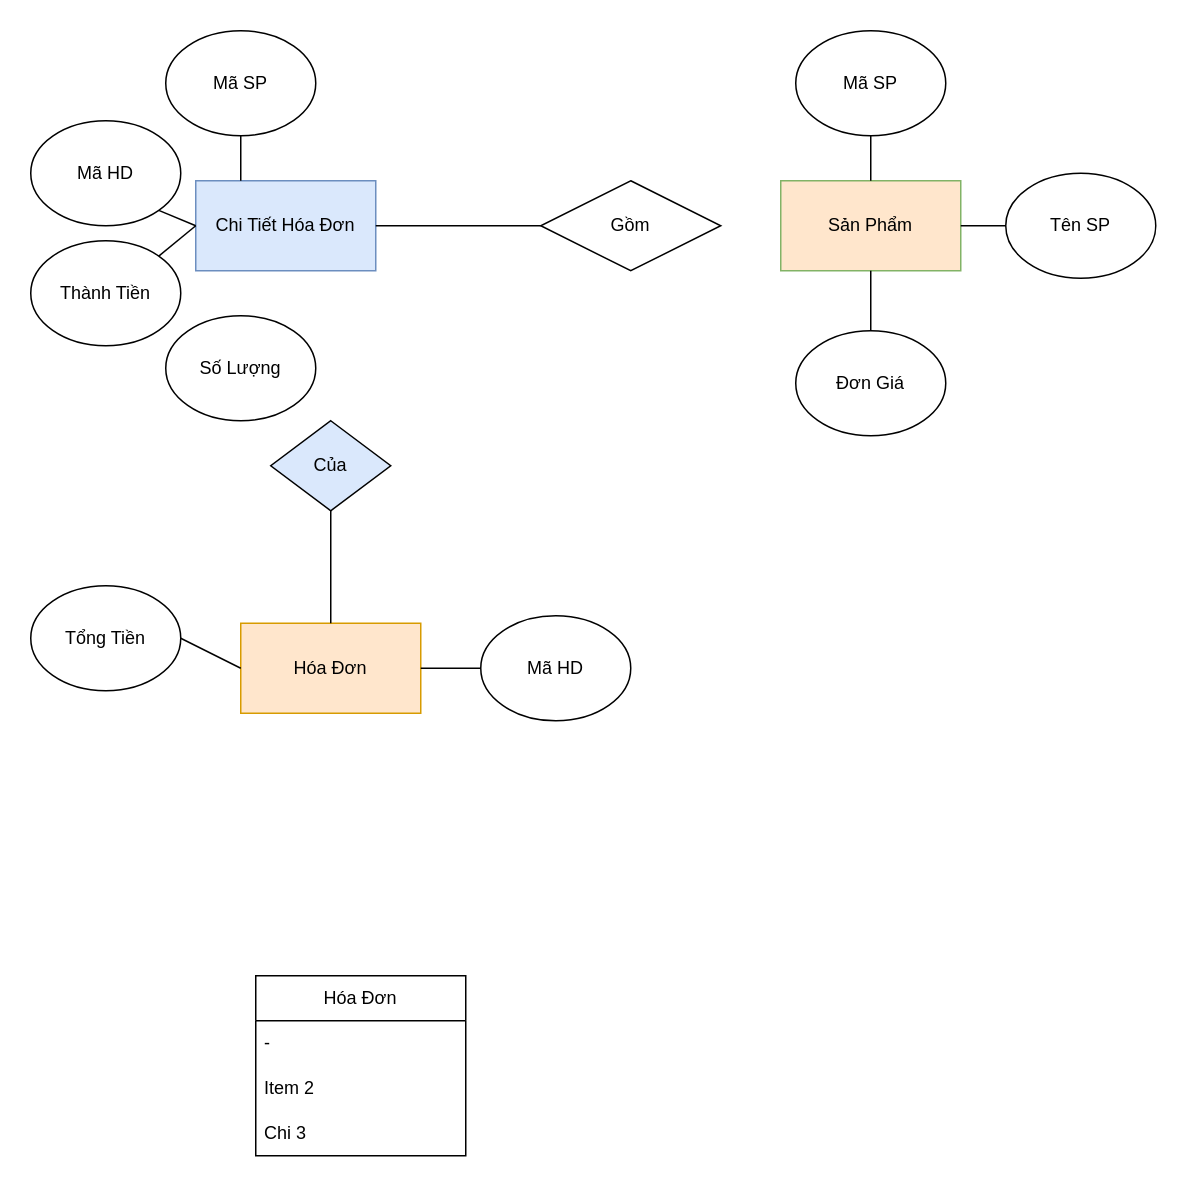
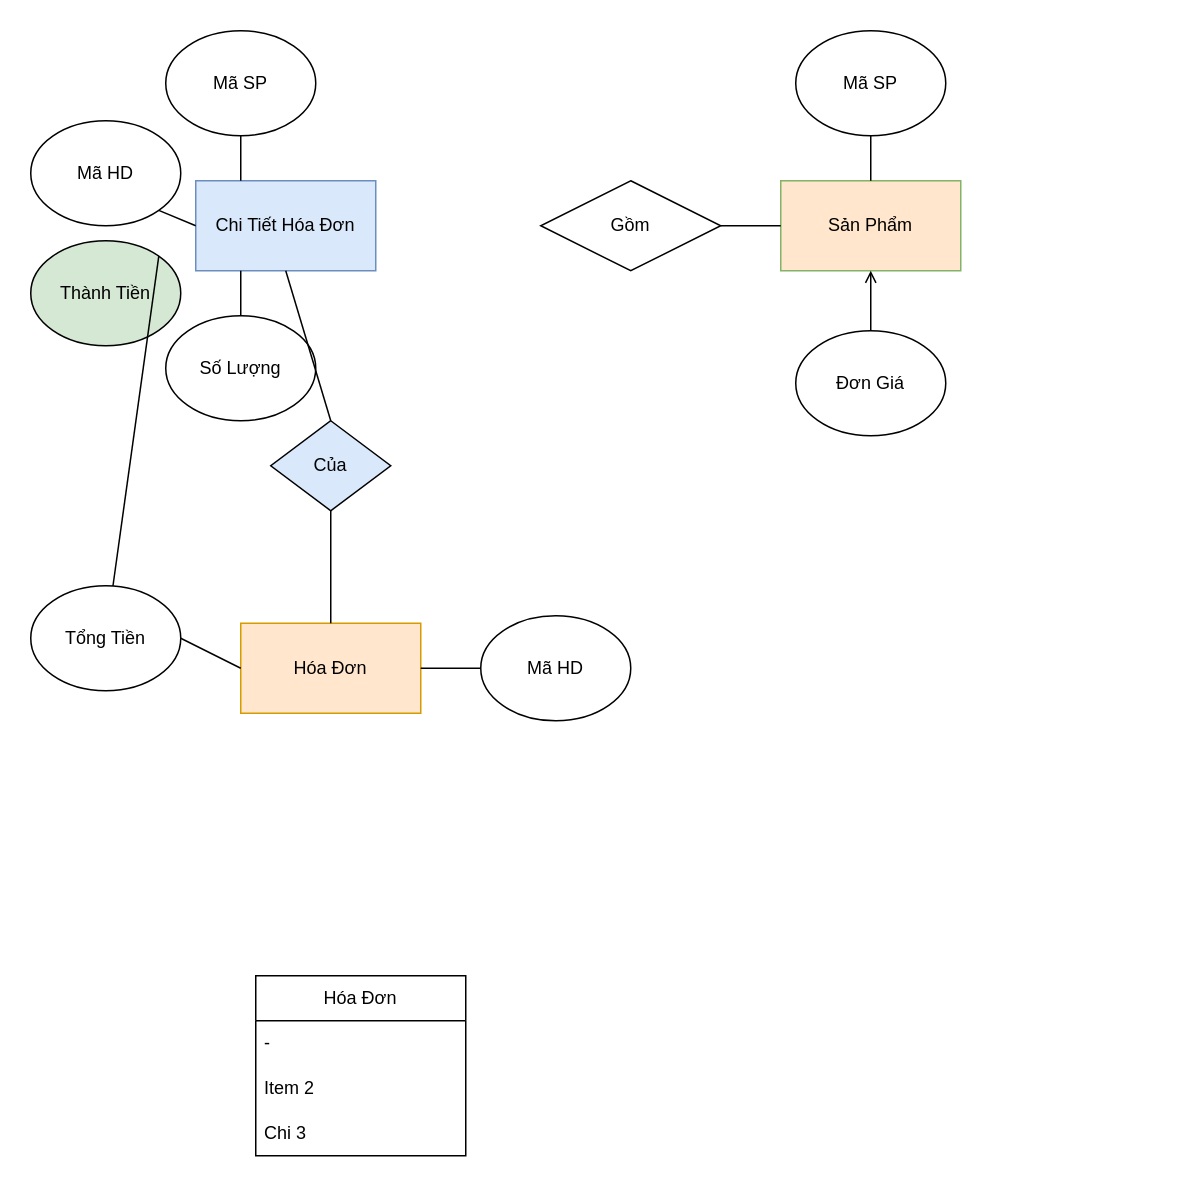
  <mxCell id="0" />
  <mxCell id="1" parent="0" />
  <mxCell id="2" value="Hóa Đơn" style="rounded=0;whiteSpace=wrap;html=1;fillColor=#ffe6cc;strokeColor=#d79b00;" vertex="1" parent="1"><mxGeometry x="160" y="415" width="120" height="60" as="geometry" /></mxCell>
  <mxCell id="3" value="Chi Tiết Hóa Đơn" style="rounded=0;whiteSpace=wrap;html=1;fillColor=#dae8fc;strokeColor=#6c8ebf;" vertex="1" parent="1"><mxGeometry x="130" y="120" width="120" height="60" as="geometry" /></mxCell>
  <mxCell id="4" value="Sản Phẩm" style="rounded=0;whiteSpace=wrap;html=1;fillColor=#ffe6cc;strokeColor=#82b366;" vertex="1" parent="1"><mxGeometry x="520" y="120" width="120" height="60" as="geometry" /></mxCell>
  <mxCell id="5" value="Mã HD" style="ellipse;whiteSpace=wrap;html=1;" vertex="1" parent="1"><mxGeometry x="320" y="410" width="100" height="70" as="geometry" /></mxCell>
  <mxCell id="6" value="Mã HD" style="ellipse;whiteSpace=wrap;html=1;" vertex="1" parent="1"><mxGeometry x="20" y="80" width="100" height="70" as="geometry" /></mxCell>
  <mxCell id="7" value="Mã SP" style="ellipse;whiteSpace=wrap;html=1;" vertex="1" parent="1"><mxGeometry x="110" y="20" width="100" height="70" as="geometry" /></mxCell>
  <mxCell id="8" value="Số Lượng" style="ellipse;whiteSpace=wrap;html=1;" vertex="1" parent="1"><mxGeometry x="110" y="210" width="100" height="70" as="geometry" /></mxCell>
  <mxCell id="9" value="Đơn Giá" style="ellipse;whiteSpace=wrap;html=1;" vertex="1" parent="1"><mxGeometry x="530" y="220" width="100" height="70" as="geometry" /></mxCell>
  <mxCell id="10" value="Tổng Tiền" style="ellipse;whiteSpace=wrap;html=1;" vertex="1" parent="1"><mxGeometry x="20" y="390" width="100" height="70" as="geometry" /></mxCell>
- <mxCell id="11" value="Thành Tiền" style="ellipse;whiteSpace=wrap;html=1;" vertex="1" parent="1"><mxGeometry x="20" y="160" width="100" height="70" as="geometry" /></mxCell>
+ <mxCell id="11" value="Thành Tiền" style="ellipse;whiteSpace=wrap;html=1;fillColor=#d5e8d4;" vertex="1" parent="1"><mxGeometry x="20" y="160" width="100" height="70" as="geometry" /></mxCell>
  <mxCell id="12" value="Mã SP" style="ellipse;whiteSpace=wrap;html=1;" vertex="1" parent="1"><mxGeometry x="530" y="20" width="100" height="70" as="geometry" /></mxCell>
- <mxCell id="13" value="Tên SP" style="ellipse;whiteSpace=wrap;html=1;" vertex="1" parent="1"><mxGeometry x="670" y="115" width="100" height="70" as="geometry" /></mxCell>
  <mxCell id="14" value="" style="endArrow=none;html=1;rounded=0;entryX=0;entryY=0.5;entryDx=0;entryDy=0;exitX=1;exitY=0.5;exitDx=0;exitDy=0;" edge="1" parent="1" source="10" target="2"><mxGeometry width="50" height="50" relative="1" as="geometry"><mxPoint x="-190" y="560" as="sourcePoint" /><mxPoint x="-140" y="510" as="targetPoint" /></mxGeometry></mxCell>
  <mxCell id="15" value="" style="endArrow=none;html=1;rounded=0;entryX=0;entryY=0.5;entryDx=0;entryDy=0;exitX=1;exitY=0.5;exitDx=0;exitDy=0;" edge="1" parent="1" source="2" target="5"><mxGeometry width="50" height="50" relative="1" as="geometry"><mxPoint x="-50" y="560" as="sourcePoint" /><mxPoint x="0" y="510" as="targetPoint" /></mxGeometry></mxCell>
+ <mxCell id="16" value="" style="endArrow=none;html=1;rounded=0;entryX=0.5;entryY=1;entryDx=0;entryDy=0;exitX=0.5;exitY=0;exitDx=0;exitDy=0;" edge="1" parent="1" source="17" target="3"><mxGeometry width="50" height="50" relative="1" as="geometry"><mxPoint x="220" y="280" as="sourcePoint" /><mxPoint x="270" y="300" as="targetPoint" /></mxGeometry></mxCell>
  <mxCell id="17" value="Của" style="rhombus;whiteSpace=wrap;html=1;fillColor=#dae8fc;" vertex="1" parent="1"><mxGeometry x="180" y="280" width="80" height="60" as="geometry" /></mxCell>
  <mxCell id="18" value="" style="endArrow=none;html=1;rounded=0;entryX=0.5;entryY=1;entryDx=0;entryDy=0;exitX=0.5;exitY=0;exitDx=0;exitDy=0;" edge="1" parent="1" source="2" target="17"><mxGeometry width="50" height="50" relative="1" as="geometry"><mxPoint x="-20" y="400" as="sourcePoint" /><mxPoint x="30" y="350" as="targetPoint" /></mxGeometry></mxCell>
  <mxCell id="19" value="Gồm" style="rhombus;whiteSpace=wrap;html=1;" vertex="1" parent="1"><mxGeometry x="360" y="120" width="120" height="60" as="geometry" /></mxCell>
- <mxCell id="20" value="" style="endArrow=none;html=1;rounded=0;entryX=0;entryY=0.5;entryDx=0;entryDy=0;exitX=1;exitY=0.5;exitDx=0;exitDy=0;" edge="1" parent="1" source="3" target="19"><mxGeometry width="50" height="50" relative="1" as="geometry"><mxPoint x="380" y="290" as="sourcePoint" /><mxPoint x="430" y="240" as="targetPoint" /></mxGeometry></mxCell>
- <mxCell id="22" value="" style="endArrow=none;html=1;rounded=0;entryX=0;entryY=0.5;entryDx=0;entryDy=0;exitX=1;exitY=0.5;exitDx=0;exitDy=0;" edge="1" parent="1" source="4" target="13"><mxGeometry width="50" height="50" relative="1" as="geometry"><mxPoint x="690" y="320" as="sourcePoint" /><mxPoint x="740" y="270" as="targetPoint" /></mxGeometry></mxCell>
- <mxCell id="23" value="" style="endArrow=none;html=1;rounded=0;entryX=0.5;entryY=1;entryDx=0;entryDy=0;exitX=0.5;exitY=0;exitDx=0;exitDy=0;" edge="1" parent="1" source="9" target="4"><mxGeometry width="50" height="50" relative="1" as="geometry"><mxPoint x="650" y="160" as="sourcePoint" /><mxPoint x="680" y="160" as="targetPoint" /></mxGeometry></mxCell>
+ <mxCell id="21" value="" style="endArrow=none;html=1;rounded=0;entryX=0;entryY=0.5;entryDx=0;entryDy=0;exitX=1;exitY=0.5;exitDx=0;exitDy=0;" edge="1" parent="1" source="19" target="4"><mxGeometry width="50" height="50" relative="1" as="geometry"><mxPoint x="290" y="160" as="sourcePoint" /><mxPoint x="370" y="160" as="targetPoint" /></mxGeometry></mxCell>
+ <mxCell id="23" value="" style="endArrow=open;html=1;rounded=0;entryX=0.5;entryY=1;entryDx=0;entryDy=0;exitX=0.5;exitY=0;exitDx=0;exitDy=0;" edge="1" parent="1" source="9" target="4"><mxGeometry width="50" height="50" relative="1" as="geometry"><mxPoint x="650" y="160" as="sourcePoint" /><mxPoint x="680" y="160" as="targetPoint" /></mxGeometry></mxCell>
  <mxCell id="24" value="" style="endArrow=none;html=1;rounded=0;exitX=0.5;exitY=1;exitDx=0;exitDy=0;" edge="1" parent="1" source="12" target="4"><mxGeometry width="50" height="50" relative="1" as="geometry"><mxPoint x="650" y="160" as="sourcePoint" /><mxPoint x="680" y="160" as="targetPoint" /></mxGeometry></mxCell>
- <mxCell id="26" value="" style="endArrow=none;html=1;rounded=0;entryX=0;entryY=0.5;entryDx=0;entryDy=0;exitX=1;exitY=0;exitDx=0;exitDy=0;" edge="1" parent="1" source="11" target="3"><mxGeometry width="50" height="50" relative="1" as="geometry"><mxPoint x="-90" y="390" as="sourcePoint" /><mxPoint x="-40" y="340" as="targetPoint" /></mxGeometry></mxCell>
+ <mxCell id="25" value="" style="endArrow=none;html=1;rounded=0;entryX=0.25;entryY=1;entryDx=0;entryDy=0;exitX=0.5;exitY=0;exitDx=0;exitDy=0;" edge="1" parent="1" source="8" target="3"><mxGeometry width="50" height="50" relative="1" as="geometry"><mxPoint x="-20" y="320" as="sourcePoint" /><mxPoint x="30" y="270" as="targetPoint" /></mxGeometry></mxCell>
+ <mxCell id="26" value="" style="endArrow=none;html=1;rounded=0;exitX=1;exitY=0;exitDx=0;exitDy=0;" edge="1" parent="1" source="11" target="10"><mxGeometry width="50" height="50" relative="1" as="geometry"><mxPoint x="-90" y="390" as="sourcePoint" /><mxPoint x="-40" y="340" as="targetPoint" /></mxGeometry></mxCell>
  <mxCell id="27" value="" style="endArrow=none;html=1;rounded=0;entryX=1;entryY=1;entryDx=0;entryDy=0;exitX=0;exitY=0.5;exitDx=0;exitDy=0;" edge="1" parent="1" source="3" target="6"><mxGeometry width="50" height="50" relative="1" as="geometry"><mxPoint x="116" y="180" as="sourcePoint" /><mxPoint x="170" y="160" as="targetPoint" /></mxGeometry></mxCell>
  <mxCell id="28" value="" style="endArrow=none;html=1;rounded=0;entryX=0.5;entryY=1;entryDx=0;entryDy=0;exitX=0.25;exitY=0;exitDx=0;exitDy=0;" edge="1" parent="1" source="3" target="7"><mxGeometry width="50" height="50" relative="1" as="geometry"><mxPoint x="170" y="160" as="sourcePoint" /><mxPoint x="116" y="150" as="targetPoint" /></mxGeometry></mxCell>
  <mxCell id="29" value="Hóa Đơn" style="swimlane;fontStyle=0;childLayout=stackLayout;horizontal=1;startSize=30;horizontalStack=0;resizeParent=1;resizeParentMax=0;resizeLast=0;collapsible=1;marginBottom=0;whiteSpace=wrap;html=1;" vertex="1" parent="1"><mxGeometry x="170" y="650" width="140" height="120" as="geometry" /></mxCell>
  <mxCell id="30" value="-" style="text;strokeColor=none;fillColor=none;align=left;verticalAlign=middle;spacingLeft=4;spacingRight=4;overflow=hidden;points=[[0,0.5],[1,0.5]];portConstraint=eastwest;rotatable=0;whiteSpace=wrap;html=1;" vertex="1" parent="29"><mxGeometry y="30" width="140" height="30" as="geometry" /></mxCell>
  <mxCell id="31" value="Item 2" style="text;strokeColor=none;fillColor=none;align=left;verticalAlign=middle;spacingLeft=4;spacingRight=4;overflow=hidden;points=[[0,0.5],[1,0.5]];portConstraint=eastwest;rotatable=0;whiteSpace=wrap;html=1;" vertex="1" parent="29"><mxGeometry y="60" width="140" height="30" as="geometry" /></mxCell>
  <mxCell id="32" value="Chi 3" style="text;strokeColor=none;fillColor=none;align=left;verticalAlign=middle;spacingLeft=4;spacingRight=4;overflow=hidden;points=[[0,0.5],[1,0.5]];portConstraint=eastwest;rotatable=0;whiteSpace=wrap;html=1;" vertex="1" parent="29"><mxGeometry y="90" width="140" height="30" as="geometry" /></mxCell>
